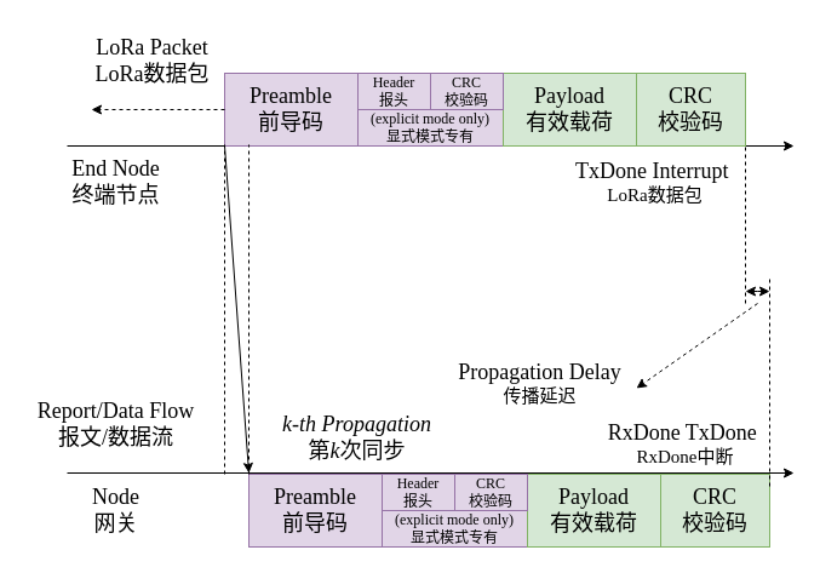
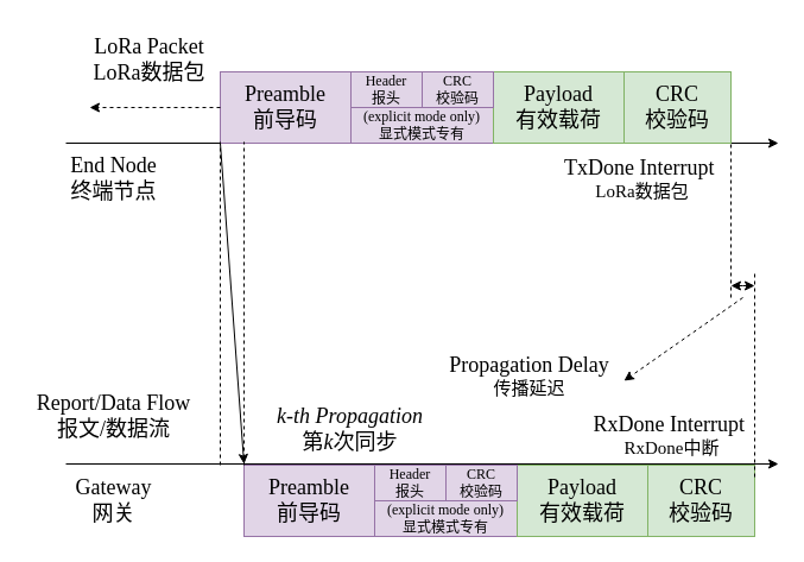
  <mxCell id="0" />
  <mxCell id="1" parent="0" />
  <mxCell id="2" value="" style="endArrow=classic;html=1;rounded=0;" parent="1" edge="1"><mxGeometry width="50" height="50" relative="1" as="geometry"><mxPoint x="55" y="120" as="sourcePoint" /><mxPoint x="655" y="120" as="targetPoint" /></mxGeometry></mxCell>
  <mxCell id="3" value="" style="endArrow=classic;html=1;rounded=0;" parent="1" edge="1"><mxGeometry width="50" height="50" relative="1" as="geometry"><mxPoint x="55" y="390" as="sourcePoint" /><mxPoint x="655" y="390" as="targetPoint" /></mxGeometry></mxCell>
  <mxCell id="4" value="&lt;font style=&quot;font-size: 18px;&quot; face=&quot;Times New Roman&quot;&gt;Preamble&lt;/font&gt;&lt;div&gt;&lt;font style=&quot;font-size: 18px;&quot; face=&quot;Times New Roman&quot;&gt;前导码&lt;/font&gt;&lt;/div&gt;" style="rounded=0;whiteSpace=wrap;html=1;fillColor=#e1d5e7;strokeColor=#9673a6;" parent="1" vertex="1"><mxGeometry x="185" y="60" width="110" height="60" as="geometry" /></mxCell>
  <mxCell id="5" value="&lt;font face=&quot;Times New Roman&quot;&gt;(explicit mode only)&lt;/font&gt;&lt;div&gt;&lt;font face=&quot;Times New Roman&quot;&gt;显式模式专有&lt;/font&gt;&lt;/div&gt;" style="rounded=0;whiteSpace=wrap;html=1;fillColor=#e1d5e7;strokeColor=#9673a6;" parent="1" vertex="1"><mxGeometry x="295" y="90" width="120" height="30" as="geometry" /></mxCell>
  <mxCell id="6" value="&lt;font style=&quot;font-size: 18px;&quot; face=&quot;Times New Roman&quot;&gt;Payload&lt;/font&gt;&lt;div&gt;&lt;font style=&quot;font-size: 18px;&quot; face=&quot;Times New Roman&quot;&gt;有效载荷&lt;/font&gt;&lt;/div&gt;" style="rounded=0;whiteSpace=wrap;html=1;fillColor=#d5e8d4;strokeColor=#82b366;" parent="1" vertex="1"><mxGeometry x="415" y="60" width="110" height="60" as="geometry" /></mxCell>
  <mxCell id="7" value="&lt;font style=&quot;font-size: 18px;&quot; face=&quot;Times New Roman&quot;&gt;CRC&lt;/font&gt;&lt;div&gt;&lt;font style=&quot;font-size: 18px;&quot; face=&quot;Times New Roman&quot;&gt;校验码&lt;/font&gt;&lt;/div&gt;" style="rounded=0;whiteSpace=wrap;html=1;fillColor=#d5e8d4;strokeColor=#82b366;" parent="1" vertex="1"><mxGeometry x="525" y="60" width="90" height="60" as="geometry" /></mxCell>
  <mxCell id="8" value="&lt;font face=&quot;Times New Roman&quot;&gt;Header&lt;/font&gt;&lt;div&gt;&lt;font face=&quot;Times New Roman&quot;&gt;报头&lt;/font&gt;&lt;/div&gt;" style="rounded=0;whiteSpace=wrap;html=1;fillColor=#e1d5e7;strokeColor=#9673a6;" parent="1" vertex="1"><mxGeometry x="295" y="60" width="60" height="30" as="geometry" /></mxCell>
  <mxCell id="9" value="&lt;font face=&quot;Times New Roman&quot;&gt;CRC&lt;/font&gt;&lt;div&gt;&lt;font face=&quot;Times New Roman&quot;&gt;校验码&lt;/font&gt;&lt;/div&gt;" style="rounded=0;whiteSpace=wrap;html=1;fillColor=#e1d5e7;strokeColor=#9673a6;" parent="1" vertex="1"><mxGeometry x="355" y="60" width="60" height="30" as="geometry" /></mxCell>
  <mxCell id="10" value="&lt;font style=&quot;font-size: 18px;&quot; face=&quot;Times New Roman&quot;&gt;Preamble&lt;/font&gt;&lt;div&gt;&lt;font style=&quot;font-size: 18px;&quot; face=&quot;Times New Roman&quot;&gt;前导码&lt;/font&gt;&lt;/div&gt;" style="rounded=0;whiteSpace=wrap;html=1;fillColor=#e1d5e7;strokeColor=#9673a6;" parent="1" vertex="1"><mxGeometry x="205" y="391" width="110" height="60" as="geometry" /></mxCell>
  <mxCell id="11" value="&lt;font face=&quot;Times New Roman&quot;&gt;(explicit mode only)&lt;/font&gt;&lt;div&gt;&lt;font face=&quot;Times New Roman&quot;&gt;显式模式专有&lt;/font&gt;&lt;/div&gt;" style="rounded=0;whiteSpace=wrap;html=1;fillColor=#e1d5e7;strokeColor=#9673a6;" parent="1" vertex="1"><mxGeometry x="315" y="421" width="120" height="30" as="geometry" /></mxCell>
  <mxCell id="12" value="&lt;font style=&quot;font-size: 18px;&quot; face=&quot;Times New Roman&quot;&gt;Payload&lt;/font&gt;&lt;div&gt;&lt;font style=&quot;font-size: 18px;&quot; face=&quot;Times New Roman&quot;&gt;有效载荷&lt;/font&gt;&lt;/div&gt;" style="rounded=0;whiteSpace=wrap;html=1;fillColor=#d5e8d4;strokeColor=#82b366;" parent="1" vertex="1"><mxGeometry x="435" y="391" width="110" height="60" as="geometry" /></mxCell>
  <mxCell id="13" value="&lt;font style=&quot;caret-color: rgb(0, 0, 0); color: rgb(0, 0, 0); font-style: normal; font-variant-caps: normal; font-weight: 400; letter-spacing: normal; orphans: auto; text-align: center; text-indent: 0px; text-transform: none; white-space: normal; widows: auto; word-spacing: 0px; -webkit-text-stroke-width: 0px; text-decoration: none; font-size: 18px;&quot; face=&quot;Times New Roman&quot;&gt;CRC&lt;/font&gt;&lt;div style=&quot;caret-color: rgb(0, 0, 0); color: rgb(0, 0, 0); font-family: Helvetica; font-size: 12px; font-style: normal; font-variant-caps: normal; font-weight: 400; letter-spacing: normal; orphans: auto; text-align: center; text-indent: 0px; text-transform: none; white-space: normal; widows: auto; word-spacing: 0px; -webkit-text-stroke-width: 0px; text-decoration: none;&quot;&gt;&lt;font style=&quot;font-size: 18px;&quot; face=&quot;Times New Roman&quot;&gt;校验码&lt;/font&gt;&lt;/div&gt;" style="rounded=0;whiteSpace=wrap;html=1;fillColor=#d5e8d4;strokeColor=#82b366;" parent="1" vertex="1"><mxGeometry x="545" y="391" width="90" height="60" as="geometry" /></mxCell>
  <mxCell id="14" value="&lt;font style=&quot;caret-color: rgb(0, 0, 0); color: rgb(0, 0, 0); font-style: normal; font-variant-caps: normal; font-weight: 400; letter-spacing: normal; text-align: center; text-indent: 0px; text-transform: none; white-space: normal; word-spacing: 0px; -webkit-text-stroke-width: 0px; text-decoration: none;&quot; face=&quot;Times New Roman&quot;&gt;Header&lt;/font&gt;&lt;div style=&quot;caret-color: rgb(0, 0, 0); color: rgb(0, 0, 0); font-family: Helvetica; font-style: normal; font-variant-caps: normal; font-weight: 400; letter-spacing: normal; text-align: center; text-indent: 0px; text-transform: none; white-space: normal; word-spacing: 0px; -webkit-text-stroke-width: 0px; text-decoration: none;&quot;&gt;&lt;font face=&quot;Times New Roman&quot;&gt;报头&lt;/font&gt;&lt;/div&gt;" style="rounded=0;whiteSpace=wrap;html=1;fillColor=#e1d5e7;strokeColor=#9673a6;" parent="1" vertex="1"><mxGeometry x="315" y="391" width="60" height="30" as="geometry" /></mxCell>
  <mxCell id="15" value="&lt;font face=&quot;Times New Roman&quot;&gt;CRC&lt;/font&gt;&lt;div&gt;&lt;font face=&quot;Times New Roman&quot;&gt;校验码&lt;/font&gt;&lt;/div&gt;" style="rounded=0;whiteSpace=wrap;html=1;fillColor=#e1d5e7;strokeColor=#9673a6;" parent="1" vertex="1"><mxGeometry x="375" y="391" width="60" height="30" as="geometry" /></mxCell>
  <mxCell id="16" value="&lt;font style=&quot;font-size: 18px;&quot; face=&quot;Times New Roman&quot;&gt;End Node&lt;/font&gt;&lt;div&gt;&lt;font style=&quot;font-size: 18px;&quot; face=&quot;Times New Roman&quot;&gt;终端节点&lt;/font&gt;&lt;/div&gt;" style="text;html=1;align=center;verticalAlign=middle;resizable=0;points=[];autosize=1;strokeColor=none;fillColor=none;" parent="1" vertex="1"><mxGeometry x="45" y="120" width="100" height="60" as="geometry" /></mxCell>
- <mxCell id="17" value="&lt;font size=&quot;4&quot; face=&quot;Times New Roman&quot;&gt;Node&lt;/font&gt;&lt;div&gt;&lt;font size=&quot;4&quot; face=&quot;Times New Roman&quot;&gt;网关&lt;/font&gt;&lt;/div&gt;" style="text;html=1;align=center;verticalAlign=middle;resizable=0;points=[];autosize=1;strokeColor=none;fillColor=none;" parent="1" vertex="1"><mxGeometry x="50" y="391" width="90" height="60" as="geometry" /></mxCell>
+ <mxCell id="17" value="&lt;font size=&quot;4&quot; face=&quot;Times New Roman&quot;&gt;Gateway&lt;/font&gt;&lt;div&gt;&lt;font size=&quot;4&quot; face=&quot;Times New Roman&quot;&gt;网关&lt;/font&gt;&lt;/div&gt;" style="text;html=1;align=center;verticalAlign=middle;resizable=0;points=[];autosize=1;strokeColor=none;fillColor=none;" parent="1" vertex="1"><mxGeometry x="50" y="391" width="90" height="60" as="geometry" /></mxCell>
  <mxCell id="18" value="" style="endArrow=classic;html=1;rounded=0;exitX=0;exitY=0.5;exitDx=0;exitDy=0;dashed=1;" parent="1" source="4" edge="1"><mxGeometry width="50" height="50" relative="1" as="geometry"><mxPoint x="145" y="100" as="sourcePoint" /><mxPoint x="75" y="90" as="targetPoint" /></mxGeometry></mxCell>
  <mxCell id="19" value="&lt;font size=&quot;4&quot; face=&quot;Times New Roman&quot;&gt;LoRa Packet&lt;/font&gt;&lt;div&gt;&lt;font size=&quot;4&quot; face=&quot;Times New Roman&quot;&gt;LoRa数据包&lt;/font&gt;&lt;/div&gt;" style="text;html=1;align=center;verticalAlign=middle;resizable=0;points=[];autosize=1;strokeColor=none;fillColor=none;" parent="1" vertex="1"><mxGeometry x="65" y="20" width="120" height="60" as="geometry" /></mxCell>
  <mxCell id="20" value="&lt;font size=&quot;4&quot; face=&quot;Times New Roman&quot;&gt;Report/Data Flow&lt;/font&gt;&lt;div&gt;&lt;font size=&quot;4&quot; face=&quot;Times New Roman&quot;&gt;报文/数据流&lt;/font&gt;&lt;/div&gt;" style="text;html=1;align=center;verticalAlign=middle;resizable=0;points=[];autosize=1;strokeColor=none;fillColor=none;" parent="1" vertex="1"><mxGeometry x="20" y="320" width="150" height="60" as="geometry" /></mxCell>
  <mxCell id="21" value="" style="endArrow=none;dashed=1;html=1;rounded=0;entryX=0.182;entryY=0.983;entryDx=0;entryDy=0;entryPerimeter=0;" parent="1" target="4" edge="1"><mxGeometry width="50" height="50" relative="1" as="geometry"><mxPoint x="205" y="391" as="sourcePoint" /><mxPoint x="255" y="341" as="targetPoint" /></mxGeometry></mxCell>
  <mxCell id="22" value="" style="endArrow=none;dashed=1;html=1;rounded=0;entryX=0.182;entryY=0.983;entryDx=0;entryDy=0;entryPerimeter=0;" parent="1" edge="1"><mxGeometry width="50" height="50" relative="1" as="geometry"><mxPoint x="185" y="391" as="sourcePoint" /><mxPoint x="185" y="119" as="targetPoint" /></mxGeometry></mxCell>
  <mxCell id="23" value="" style="endArrow=classic;html=1;rounded=0;" parent="1" edge="1"><mxGeometry width="50" height="50" relative="1" as="geometry"><mxPoint x="185" y="120" as="sourcePoint" /><mxPoint x="205" y="390" as="targetPoint" /></mxGeometry></mxCell>
  <mxCell id="24" value="&lt;font size=&quot;4&quot; face=&quot;Times New Roman&quot;&gt;&lt;i&gt;k-th Propagation&lt;/i&gt;&lt;/font&gt;&lt;div&gt;&lt;font size=&quot;4&quot; face=&quot;Times New Roman&quot;&gt;第&lt;i&gt;k&lt;/i&gt;次同步&lt;/font&gt;&lt;/div&gt;" style="text;html=1;align=center;verticalAlign=middle;resizable=0;points=[];autosize=1;strokeColor=none;fillColor=none;" parent="1" vertex="1"><mxGeometry x="209" y="331" width="170" height="60" as="geometry" /></mxCell>
  <mxCell id="25" value="&lt;font size=&quot;4&quot; face=&quot;Times New Roman&quot;&gt;Propagation Delay &lt;/font&gt;&lt;div&gt;&lt;font face=&quot;Times New Roman&quot;&gt;&lt;span style=&quot;font-size: 15.0px;&quot;&gt;传播延迟&lt;/span&gt;&lt;/font&gt;&lt;/div&gt;" style="text;html=1;align=center;verticalAlign=middle;resizable=0;points=[];autosize=1;strokeColor=none;fillColor=none;" parent="1" vertex="1"><mxGeometry x="365" y="291" width="160" height="50" as="geometry" /></mxCell>
- <mxCell id="26" value="&lt;font size=&quot;4&quot; face=&quot;Times New Roman&quot;&gt;RxDone TxDone&amp;nbsp;&lt;/font&gt;&lt;div&gt;&lt;font face=&quot;Times New Roman&quot;&gt;&lt;span style=&quot;font-size: 15.0px;&quot;&gt;RxDone中断&lt;/span&gt;&lt;/font&gt;&lt;/div&gt;" style="text;html=1;align=center;verticalAlign=middle;resizable=0;points=[];autosize=1;strokeColor=none;fillColor=none;" parent="1" vertex="1"><mxGeometry x="485" y="341" width="160" height="50" as="geometry" /></mxCell>
+ <mxCell id="26" value="&lt;font size=&quot;4&quot; face=&quot;Times New Roman&quot;&gt;RxDone Interrupt&amp;nbsp;&lt;/font&gt;&lt;div&gt;&lt;font face=&quot;Times New Roman&quot;&gt;&lt;span style=&quot;font-size: 15.0px;&quot;&gt;RxDone中断&lt;/span&gt;&lt;/font&gt;&lt;/div&gt;" style="text;html=1;align=center;verticalAlign=middle;resizable=0;points=[];autosize=1;strokeColor=none;fillColor=none;" parent="1" vertex="1"><mxGeometry x="485" y="341" width="160" height="50" as="geometry" /></mxCell>
  <mxCell id="27" value="&lt;font size=&quot;4&quot; face=&quot;Times New Roman&quot;&gt;TxDone Interrupt&amp;nbsp;&lt;/font&gt;&lt;div&gt;&lt;font face=&quot;Times New Roman&quot;&gt;&lt;span style=&quot;font-size: 15.0px;&quot;&gt;LoRa数据包&lt;/span&gt;&lt;/font&gt;&lt;/div&gt;" style="text;html=1;align=center;verticalAlign=middle;resizable=0;points=[];autosize=1;strokeColor=none;fillColor=none;" parent="1" vertex="1"><mxGeometry x="465" y="125" width="150" height="50" as="geometry" /></mxCell>
  <mxCell id="28" value="" style="endArrow=none;dashed=1;html=1;rounded=0;" parent="1" edge="1"><mxGeometry width="50" height="50" relative="1" as="geometry"><mxPoint x="635" y="401" as="sourcePoint" /><mxPoint x="635" y="230" as="targetPoint" /></mxGeometry></mxCell>
  <mxCell id="29" value="" style="endArrow=none;dashed=1;html=1;rounded=0;" parent="1" edge="1"><mxGeometry width="50" height="50" relative="1" as="geometry"><mxPoint x="615" y="250" as="sourcePoint" /><mxPoint x="615" y="120" as="targetPoint" /></mxGeometry></mxCell>
  <mxCell id="30" value="" style="endArrow=classic;startArrow=classic;html=1;rounded=0;" parent="1" edge="1"><mxGeometry width="50" height="50" relative="1" as="geometry"><mxPoint x="615" y="240" as="sourcePoint" /><mxPoint x="635" y="240" as="targetPoint" /><Array as="points"><mxPoint x="625" y="240" /></Array></mxGeometry></mxCell>
  <mxCell id="31" value="" style="endArrow=classic;html=1;rounded=0;dashed=1;" parent="1" edge="1"><mxGeometry width="50" height="50" relative="1" as="geometry"><mxPoint x="625" y="250" as="sourcePoint" /><mxPoint x="525" y="320" as="targetPoint" /></mxGeometry></mxCell>
